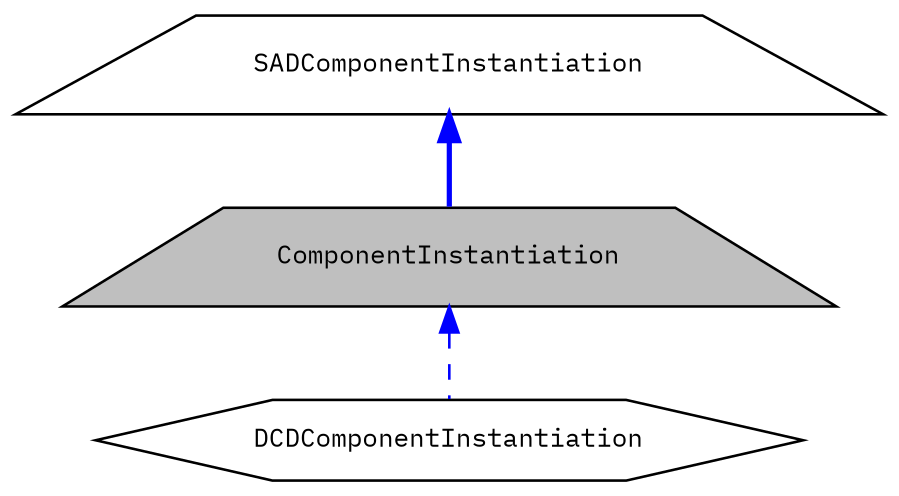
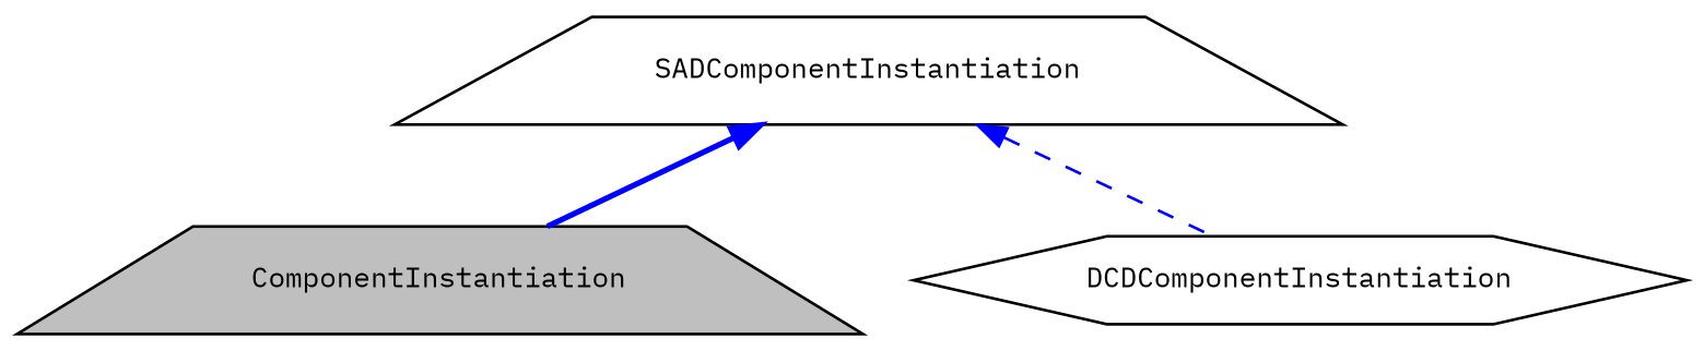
  digraph {
    fontname="IBM Plex Mono"
    node [color=black fillcolor=white fontname="IBM Plex Mono" fontsize=10 shape=trapezium style=filled]
    edge [color=blue dir=back fontname="IBM Plex Mono" fontsize=10 labelfontname=Helvetica labelfontsize=10]
    n1 [fillcolor=grey75 fontcolor=black height=0.2 label=ComponentInstantiation width=0.4]
    n2 [height=0.2 label=DCDComponentInstantiation shape=hexagon width=0.4]
    n3 [height=0.2 label=SADComponentInstantiation width=0.4]
-   n1 -> n2 [style=dashed]
+   n3 -> n2 [style=dashed]
    n3 -> n1 [style=bold]
  }
